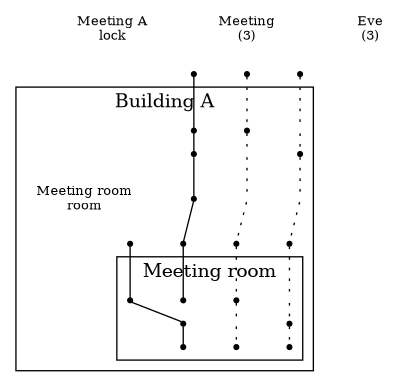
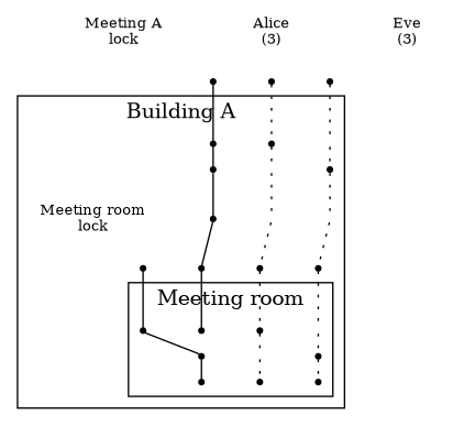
  digraph {
    nodesep=0.5
    rankdir=TB
    ranksep=0.2
    splines=line
    node [fontsize=10 shape=point]
    edge [dir=none fontsize=10 style=invis]
    n1 [label="Meeting A\nlock" shape=none]
-   n2 [label="Meeting\n(3)" shape=none]
+   n2 [label="Alice\n(3)" shape=none]
    n3 [label="Eve\n(3)" shape=none]
    "0(Building_A)"
    "0(Building_A_Alice)"
    "0(Building_A_Eve)"
    "1(Building_A)"
    "1(Building_A_Alice)"
    "1(Building_A_Eve)" [style=invis]
    "2(Building_A_Alice)" [style=invis]
    "2(Building_A)"
    "2(Building_A_Eve)"
    "3(Building_A_Alice)" [style=invis]
    "3(Building_A)"
    "3(Building_A_Eve)" [style=invis]
    "0(Building_A_Meeting_room)"
    "0(Building_A_Meeting_room_Alice)"
    "0(Building_A_Meeting_room_Eve)"
    "5(Building_A)"
    "1(Building_A_Meeting_room)"
    "1(Building_A_Meeting_room_Alice)"
    "1(Building_A_Meeting_room_Eve)" [style=invis]
    "2(Building_A_Meeting_room_Alice)" [style=invis]
    "2(Building_A_Meeting_room)"
    "2(Building_A_Meeting_room_Eve)"
    "3(Building_A_Meeting_room)"
    "3(Building_A_Meeting_room_Alice)"
    "3(Building_A_Meeting_room_Eve)"
    "4(Building_A)"
-   n30 [label="Meeting room\nroom" shape=none]
+   n30 [label="Meeting room\nlock" shape=none]
    subgraph sub_1 {
      rank=same
      n1
      n2
      n3
    }
    subgraph sub_2 {
      rank=same
      "0(Building_A)"
      "0(Building_A_Alice)"
      "0(Building_A_Eve)"
    }
    subgraph cluster_3 {
      label="Building A"
      "4(Building_A)"
      n30
      subgraph sub_4 {
        label="Building A"
        rank=same
        "1(Building_A)"
        "1(Building_A_Alice)"
        "1(Building_A_Eve)"
      }
      subgraph sub_5 {
        label="Building A"
        rank=same
        "2(Building_A_Alice)"
        "2(Building_A)"
        "2(Building_A_Eve)"
      }
      subgraph sub_6 {
        label="Building A"
        rank=same
        "3(Building_A_Alice)"
        "3(Building_A)"
        "3(Building_A_Eve)"
      }
      subgraph sub_7 {
        label="Building A"
        rank=same
        "0(Building_A_Meeting_room)"
        "0(Building_A_Meeting_room_Alice)"
        "0(Building_A_Meeting_room_Eve)"
      }
      subgraph cluster_8 {
        label="Meeting room"
        "3(Building_A_Meeting_room)"
        "3(Building_A_Meeting_room_Alice)"
        "3(Building_A_Meeting_room_Eve)"
        subgraph sub_9 {
          label="Meeting room"
          rank=same
          "5(Building_A)"
          "1(Building_A_Meeting_room)"
          "1(Building_A_Meeting_room_Alice)"
          "1(Building_A_Meeting_room_Eve)"
        }
        subgraph sub_10 {
          label="Meeting room"
          rank=same
          "2(Building_A_Meeting_room_Alice)"
          "2(Building_A_Meeting_room)"
          "2(Building_A_Meeting_room_Eve)"
        }
        subgraph sub_11 {
          label="Meeting room"
          rank=same
          "2(Building_A_Meeting_room_Alice)"
          "2(Building_A_Meeting_room)"
          "2(Building_A_Meeting_room_Eve)"
        }
      }
    }
    n1 -> n2
    n1 -> "0(Building_A)"
    n2 -> n3
    n2 -> "0(Building_A_Alice)"
    n3 -> "0(Building_A_Eve)"
    "0(Building_A)" -> "0(Building_A_Alice)"
    "0(Building_A)" -> "1(Building_A)" [style=""]
    "0(Building_A_Alice)" -> "0(Building_A_Eve)"
    "0(Building_A_Alice)" -> "1(Building_A_Alice)" [style=dotted]
    "0(Building_A_Eve)" -> "1(Building_A_Eve)" [style=dotted]
    "1(Building_A)" -> "1(Building_A_Alice)"
    "1(Building_A)" -> "2(Building_A)" [style=""]
    "1(Building_A_Alice)" -> "1(Building_A_Eve)"
    "1(Building_A_Alice)" -> "2(Building_A_Alice)" [style=dotted]
    "1(Building_A_Eve)" -> "2(Building_A_Eve)" [style=dotted]
    "2(Building_A_Alice)" -> "2(Building_A_Eve)"
    "2(Building_A_Alice)" -> "3(Building_A_Alice)" [style=dotted]
    "2(Building_A)" -> "2(Building_A_Alice)"
    "2(Building_A)" -> "3(Building_A)" [style=""]
    "2(Building_A_Eve)" -> "3(Building_A_Eve)" [style=dotted]
    "3(Building_A_Alice)" -> "3(Building_A_Eve)"
    "3(Building_A_Alice)" -> "0(Building_A_Meeting_room_Alice)" [style=dotted]
    "3(Building_A)" -> "3(Building_A_Alice)"
    "3(Building_A)" -> "4(Building_A)" [style=""]
    "3(Building_A_Eve)" -> "0(Building_A_Meeting_room_Eve)" [style=dotted]
    "0(Building_A_Meeting_room)" -> "0(Building_A_Meeting_room_Alice)"
    "0(Building_A_Meeting_room)" -> "1(Building_A_Meeting_room)" [style=""]
    "0(Building_A_Meeting_room_Alice)" -> "0(Building_A_Meeting_room_Eve)"
    "0(Building_A_Meeting_room_Alice)" -> "1(Building_A_Meeting_room_Alice)" [style=dotted]
    "0(Building_A_Meeting_room_Eve)" -> "1(Building_A_Meeting_room_Eve)" [style=dotted]
    "5(Building_A)" -> "1(Building_A_Meeting_room)"
    "1(Building_A_Meeting_room)" -> "1(Building_A_Meeting_room_Alice)"
    "1(Building_A_Meeting_room)" -> "2(Building_A_Meeting_room)" [style=""]
    "1(Building_A_Meeting_room_Alice)" -> "1(Building_A_Meeting_room_Eve)"
    "1(Building_A_Meeting_room_Alice)" -> "2(Building_A_Meeting_room_Alice)" [style=dotted]
    "1(Building_A_Meeting_room_Eve)" -> "2(Building_A_Meeting_room_Eve)" [style=dotted]
    "2(Building_A_Meeting_room_Alice)" -> "2(Building_A_Meeting_room_Eve)"
    "2(Building_A_Meeting_room_Alice)" -> "2(Building_A_Meeting_room_Eve)"
    "2(Building_A_Meeting_room_Alice)" -> "3(Building_A_Meeting_room_Alice)" [style=dotted]
    "2(Building_A_Meeting_room)" -> "2(Building_A_Meeting_room_Alice)"
    "2(Building_A_Meeting_room)" -> "2(Building_A_Meeting_room_Alice)"
    "2(Building_A_Meeting_room)" -> "3(Building_A_Meeting_room)" [style=""]
    "2(Building_A_Meeting_room_Eve)" -> "3(Building_A_Meeting_room_Eve)" [style=dotted]
    "4(Building_A)" -> "5(Building_A)" [style=""]
    n30 -> "0(Building_A_Meeting_room)"
  }
